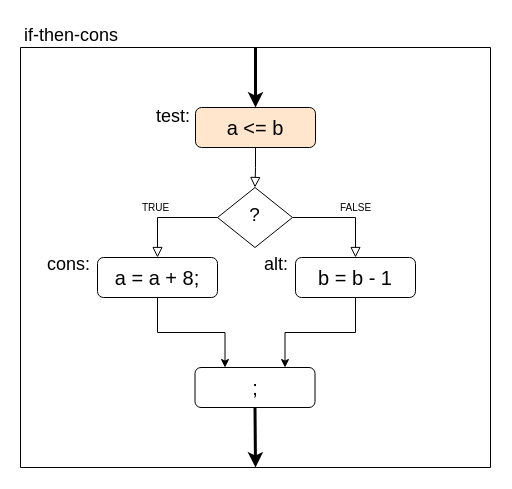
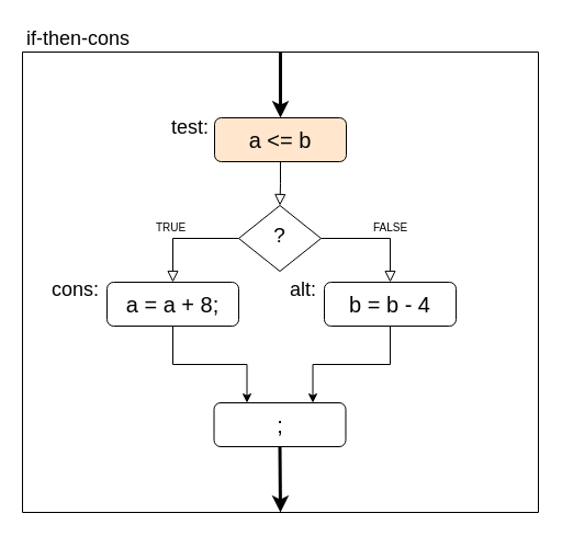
  <mxCell id="0" />
  <mxCell id="1" parent="0" />
  <mxCell id="2" value="" style="rounded=0;html=1;jettySize=auto;orthogonalLoop=1;fontSize=19;endArrow=block;endFill=0;endSize=8;strokeWidth=1;shadow=0;labelBackgroundColor=none;edgeStyle=orthogonalEdgeStyle;" parent="1" source="3" target="5" edge="1"><mxGeometry relative="1" as="geometry" /></mxCell>
  <mxCell id="3" value="a &amp;lt;= b" style="rounded=1;whiteSpace=wrap;html=1;fontSize=20;glass=0;strokeWidth=1;shadow=0;fillColor=#ffe6cc;" parent="1" vertex="1"><mxGeometry x="195" y="107" width="120" height="40" as="geometry" /></mxCell>
  <mxCell id="4" value="FALSE" style="edgeStyle=orthogonalEdgeStyle;rounded=0;html=1;jettySize=auto;orthogonalLoop=1;fontSize=10;endArrow=block;endFill=0;endSize=8;strokeWidth=1;shadow=0;labelBackgroundColor=none;" parent="1" source="5" target="7" edge="1"><mxGeometry x="0.223" y="-10" relative="1" as="geometry"><mxPoint x="10" y="-10" as="offset" /></mxGeometry></mxCell>
  <mxCell id="5" value="?" style="rhombus;whiteSpace=wrap;html=1;shadow=0;fontFamily=Helvetica;fontSize=19;align=center;strokeWidth=1;spacing=6;spacingTop=-4;" parent="1" vertex="1"><mxGeometry x="217" y="187" width="75" height="60" as="geometry" /></mxCell>
  <mxCell id="6" style="edgeStyle=orthogonalEdgeStyle;rounded=0;orthogonalLoop=1;jettySize=auto;html=1;entryX=0.75;entryY=0;entryDx=0;entryDy=0;fontSize=19;" parent="1" source="7" target="11" edge="1"><mxGeometry relative="1" as="geometry" /></mxCell>
- <mxCell id="7" value="b = b - 1" style="rounded=1;whiteSpace=wrap;html=1;fontSize=20;glass=0;strokeWidth=1;shadow=0;" parent="1" vertex="1"><mxGeometry x="295" y="257" width="120" height="40" as="geometry" /></mxCell>
+ <mxCell id="7" value="b = b - 4" style="rounded=1;whiteSpace=wrap;html=1;fontSize=20;glass=0;strokeWidth=1;shadow=0;" parent="1" vertex="1"><mxGeometry x="295" y="257" width="120" height="40" as="geometry" /></mxCell>
  <mxCell id="8" value="&lt;font style=&quot;font-size: 10px;&quot;&gt;TRUE&lt;/font&gt;" style="rounded=0;html=1;jettySize=auto;orthogonalLoop=1;fontSize=10;endArrow=block;endFill=0;endSize=8;strokeWidth=1;shadow=0;labelBackgroundColor=none;edgeStyle=orthogonalEdgeStyle;exitX=0;exitY=0.5;exitDx=0;exitDy=0;" parent="1" source="5" target="10" edge="1"><mxGeometry x="0.2" y="-10" relative="1" as="geometry"><mxPoint x="8" y="-10" as="offset" /><mxPoint x="175" y="277" as="sourcePoint" /></mxGeometry></mxCell>
  <mxCell id="9" style="edgeStyle=orthogonalEdgeStyle;rounded=0;orthogonalLoop=1;jettySize=auto;html=1;entryX=0.25;entryY=0;entryDx=0;entryDy=0;fontSize=19;" parent="1" source="10" target="11" edge="1"><mxGeometry relative="1" as="geometry" /></mxCell>
  <mxCell id="10" value="a = a + 8;" style="rounded=1;whiteSpace=wrap;html=1;fontSize=20;glass=0;strokeWidth=1;shadow=0;" parent="1" vertex="1"><mxGeometry x="97" y="257" width="120" height="40" as="geometry" /></mxCell>
  <mxCell id="11" value=";" style="rounded=1;whiteSpace=wrap;html=1;fontSize=20;glass=0;strokeWidth=1;shadow=0;" parent="1" vertex="1"><mxGeometry x="194.5" y="367" width="120" height="40" as="geometry" /></mxCell>
  <mxCell id="12" style="edgeStyle=orthogonalEdgeStyle;rounded=0;orthogonalLoop=1;jettySize=auto;html=1;entryX=0.5;entryY=0;entryDx=0;entryDy=0;strokeWidth=3;" parent="1" source="13" target="3" edge="1"><mxGeometry relative="1" as="geometry" /></mxCell>
  <mxCell id="13" value="" style="swimlane;startSize=0;" parent="1" vertex="1"><mxGeometry x="20" y="47" width="470" height="420" as="geometry"><mxRectangle x="40" y="40" width="50" height="40" as="alternateBounds" /></mxGeometry></mxCell>
  <mxCell id="14" value="test:" style="text;html=1;strokeColor=none;fillColor=none;align=left;verticalAlign=middle;whiteSpace=wrap;rounded=0;fontSize=18;" parent="13" vertex="1"><mxGeometry x="134" y="54" width="51" height="30" as="geometry" /></mxCell>
  <mxCell id="15" value="cons:" style="text;html=1;strokeColor=none;fillColor=none;align=left;verticalAlign=middle;whiteSpace=wrap;rounded=0;fontSize=18;" parent="13" vertex="1"><mxGeometry x="25" y="202" width="60" height="30" as="geometry" /></mxCell>
  <mxCell id="16" value="alt:" style="text;html=1;strokeColor=none;fillColor=none;align=left;verticalAlign=middle;whiteSpace=wrap;rounded=0;fontSize=18;" parent="13" vertex="1"><mxGeometry x="242" y="202" width="40" height="30" as="geometry" /></mxCell>
  <mxCell id="17" style="rounded=0;orthogonalLoop=1;jettySize=auto;html=1;strokeWidth=3;exitX=0.5;exitY=1;exitDx=0;exitDy=0;entryX=0.5;entryY=1;entryDx=0;entryDy=0;" parent="1" source="11" target="13" edge="1"><mxGeometry relative="1" as="geometry"><mxPoint x="350" y="234" as="sourcePoint" /><mxPoint x="315" y="507" as="targetPoint" /></mxGeometry></mxCell>
  <mxCell id="18" value="if-then-cons" style="text;html=1;strokeColor=none;fillColor=none;align=left;verticalAlign=middle;whiteSpace=wrap;rounded=0;fontSize=18;" parent="1" vertex="1"><mxGeometry x="22" y="20" width="110" height="30" as="geometry" /></mxCell>
